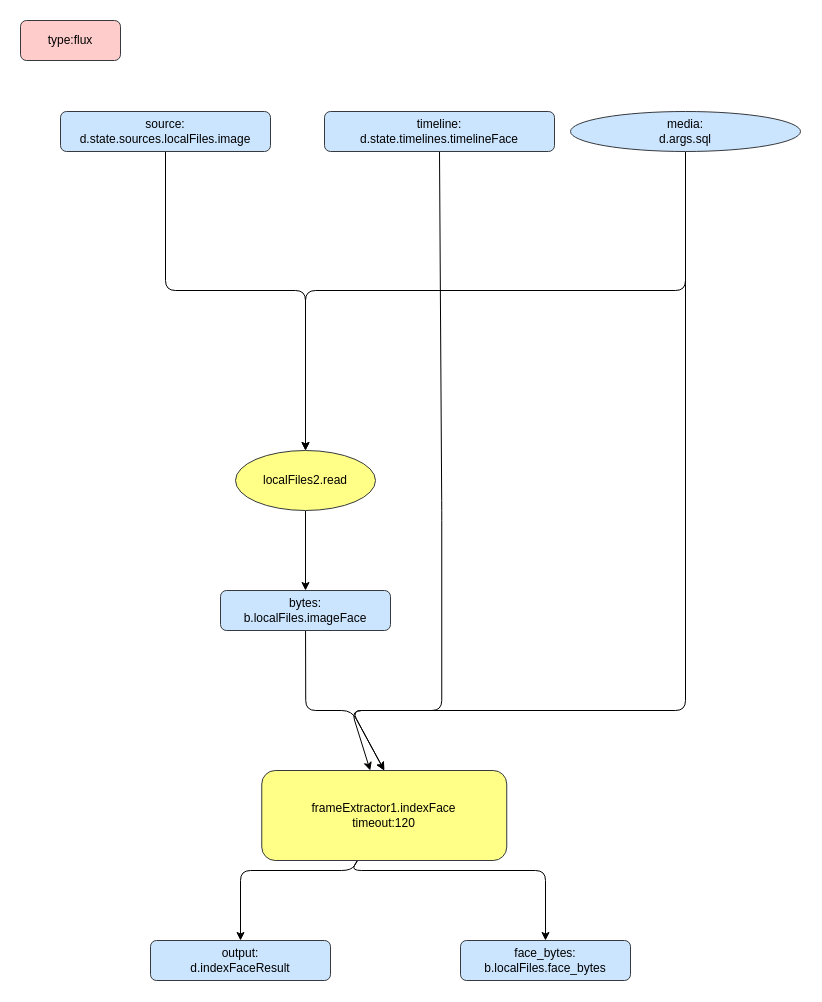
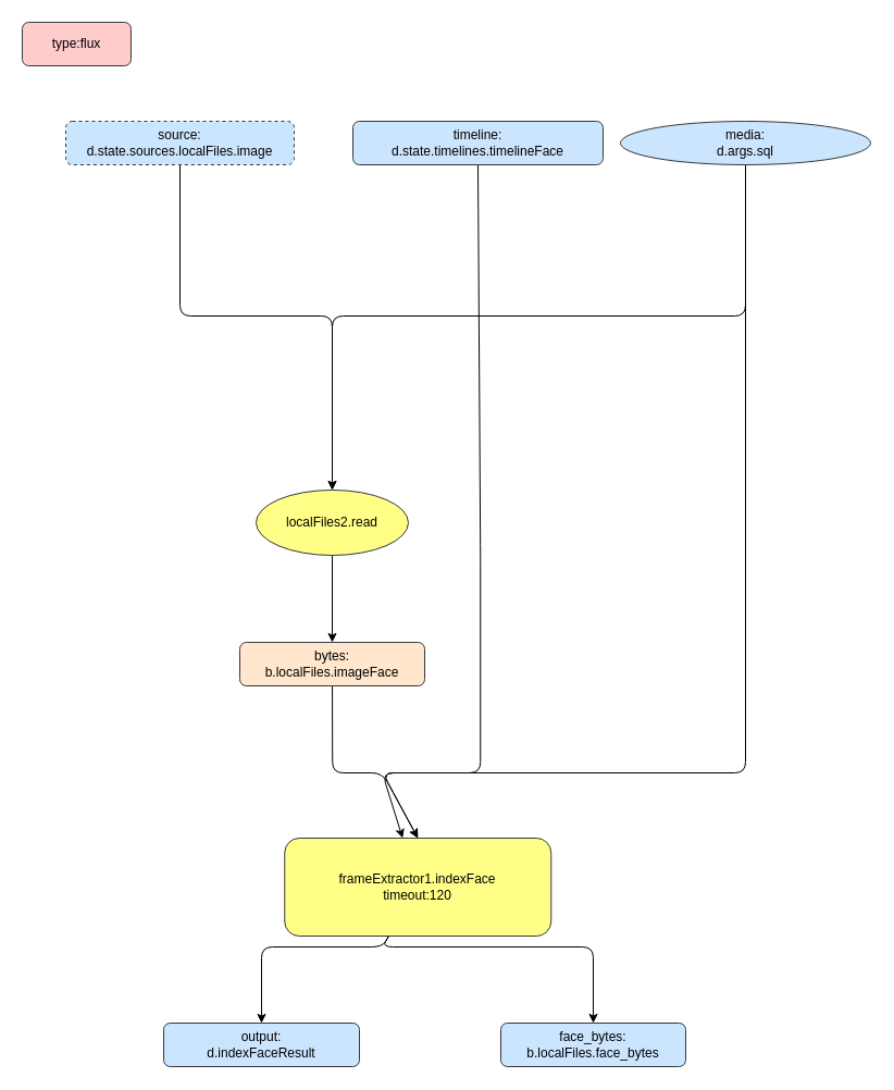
  <mxCell id="0" />
  <mxCell id="1" parent="0" />
  <mxCell id="2" style="edgeStyle=none;html=1;entryX=0.5;entryY=0;entryDx=0;entryDy=0;startArrow=none;" parent="1" source="14" target="7" edge="1"><mxGeometry relative="1" as="geometry"><Array as="points"><mxPoint x="165" y="290" /><mxPoint x="305" y="290" /></Array></mxGeometry></mxCell>
  <mxCell id="3" style="edgeStyle=none;html=1;entryX=0.5;entryY=0;entryDx=0;entryDy=0;exitX=0.5;exitY=1;exitDx=0;exitDy=0;" parent="1" source="4" target="12" edge="1"><mxGeometry relative="1" as="geometry"><Array as="points"><mxPoint x="441.25" y="510" /><mxPoint x="441.25" y="710" /><mxPoint x="351.25" y="710" /></Array><mxPoint x="440" y="170" as="sourcePoint" /></mxGeometry></mxCell>
  <mxCell id="4" value="timeline:&#10;d.state.timelines.timelineFace" style="rounded=1;whiteSpace=wrap;fillColor=#cce5ff;strokeColor=#36393d;fontColor=#000000;" parent="1" vertex="1"><mxGeometry x="324" y="111" width="230" height="40" as="geometry" /></mxCell>
  <mxCell id="5" value="type:flux" style="rounded=1;whiteSpace=wrap;fillColor=#ffcccc;strokeColor=#36393d;fontColor=#000000;" parent="1" vertex="1"><mxGeometry x="20" y="20" width="100" height="40" as="geometry" /></mxCell>
  <mxCell id="6" style="edgeStyle=none;html=1;" parent="1" source="7" target="9" edge="1"><mxGeometry relative="1" as="geometry" /></mxCell>
  <mxCell id="7" value="localFiles2.read" style="ellipse;whiteSpace=wrap;fillColor=#ffff88;strokeColor=#36393d;fontColor=#000000;" parent="1" vertex="1"><mxGeometry x="235" y="450" width="140" height="60" as="geometry" /></mxCell>
  <mxCell id="8" style="edgeStyle=none;html=1;entryX=0.5;entryY=0;entryDx=0;entryDy=0;" parent="1" source="9" target="12" edge="1"><mxGeometry relative="1" as="geometry"><Array as="points"><mxPoint x="305.25" y="710" /><mxPoint x="351.25" y="710" /></Array></mxGeometry></mxCell>
- <mxCell id="9" value="bytes:&#10;b.localFiles.imageFace" style="rounded=1;whiteSpace=wrap;fillColor=#cce5ff;strokeColor=#36393d;fontColor=#000000;" parent="1" vertex="1"><mxGeometry x="220" y="590" width="170" height="40" as="geometry" /></mxCell>
+ <mxCell id="9" value="bytes:&#10;b.localFiles.imageFace" style="rounded=1;whiteSpace=wrap;fillColor=#ffe6cc;strokeColor=#36393d;fontColor=#000000;" parent="1" vertex="1"><mxGeometry x="220" y="590" width="170" height="40" as="geometry" /></mxCell>
  <mxCell id="10" style="edgeStyle=none;html=1;" parent="1" source="12" target="13" edge="1"><mxGeometry relative="1" as="geometry"><Array as="points"><mxPoint x="351" y="870" /><mxPoint x="240" y="870" /></Array></mxGeometry></mxCell>
  <mxCell id="11" style="edgeStyle=none;html=1;entryX=0.5;entryY=0;entryDx=0;entryDy=0;" parent="1" source="12" target="18" edge="1"><mxGeometry relative="1" as="geometry"><Array as="points"><mxPoint x="351" y="870" /><mxPoint x="545" y="870" /></Array></mxGeometry></mxCell>
  <mxCell id="12" value="frameExtractor1.indexFace&#10;timeout:120" style="rounded=1;whiteSpace=wrap;fillColor=#ffff88;strokeColor=#36393d;fontColor=#000000;" parent="1" vertex="1"><mxGeometry x="261.25" y="770" width="245" height="90" as="geometry" /></mxCell>
  <mxCell id="13" value="output:&#10;d.indexFaceResult" style="rounded=1;whiteSpace=wrap;fillColor=#cce5ff;strokeColor=#36393d;fontColor=#000000;" parent="1" vertex="1"><mxGeometry x="150" y="940" width="180" height="40" as="geometry" /></mxCell>
- <mxCell id="14" value="source:&#10;d.state.sources.localFiles.image" style="rounded=1;whiteSpace=wrap;fillColor=#cce5ff;strokeColor=#36393d;fontColor=#000000;" parent="1" vertex="1"><mxGeometry x="60" y="111" width="210" height="40" as="geometry" /></mxCell>
+ <mxCell id="14" value="source:&#10;d.state.sources.localFiles.image" style="rounded=1;whiteSpace=wrap;fillColor=#cce5ff;strokeColor=#36393d;fontColor=#000000;dashed=1;" parent="1" vertex="1"><mxGeometry x="60" y="111" width="210" height="40" as="geometry" /></mxCell>
  <mxCell id="15" style="edgeStyle=none;html=1;entryX=0.5;entryY=0;entryDx=0;entryDy=0;" parent="1" source="17" target="7" edge="1"><mxGeometry relative="1" as="geometry"><Array as="points"><mxPoint x="685" y="290" /><mxPoint x="305" y="290" /></Array></mxGeometry></mxCell>
  <mxCell id="16" style="edgeStyle=none;html=1;" parent="1" source="17" target="12" edge="1"><mxGeometry relative="1" as="geometry"><Array as="points"><mxPoint x="685" y="710" /><mxPoint x="351" y="710" /></Array></mxGeometry></mxCell>
  <mxCell id="17" value="media:&#10;d.args.sql" style="ellipse;whiteSpace=wrap;fillColor=#cce5ff;strokeColor=#36393d;fontColor=#000000;" parent="1" vertex="1"><mxGeometry x="570" y="111" width="230" height="40" as="geometry" /></mxCell>
  <mxCell id="18" value="face_bytes:&#10;b.localFiles.face_bytes" style="rounded=1;whiteSpace=wrap;fillColor=#cce5ff;strokeColor=#36393d;fontColor=#000000;" parent="1" vertex="1"><mxGeometry x="460" y="940" width="170" height="40" as="geometry" /></mxCell>
